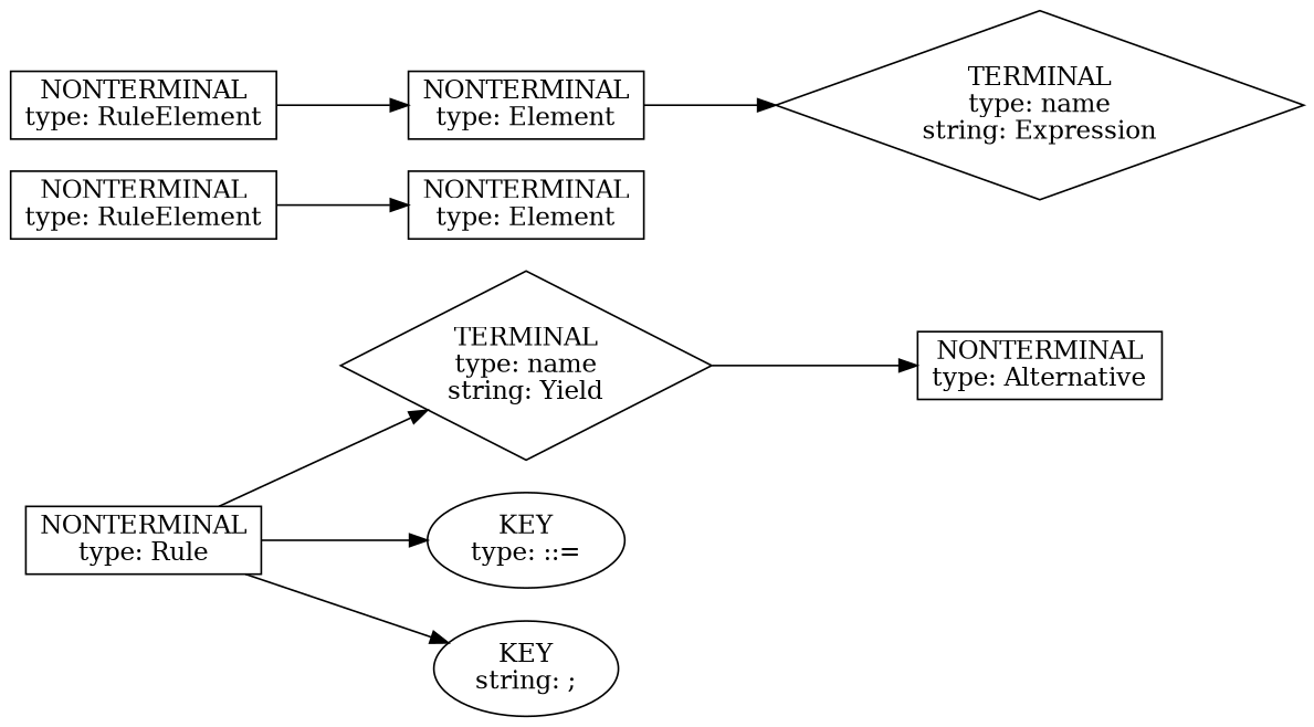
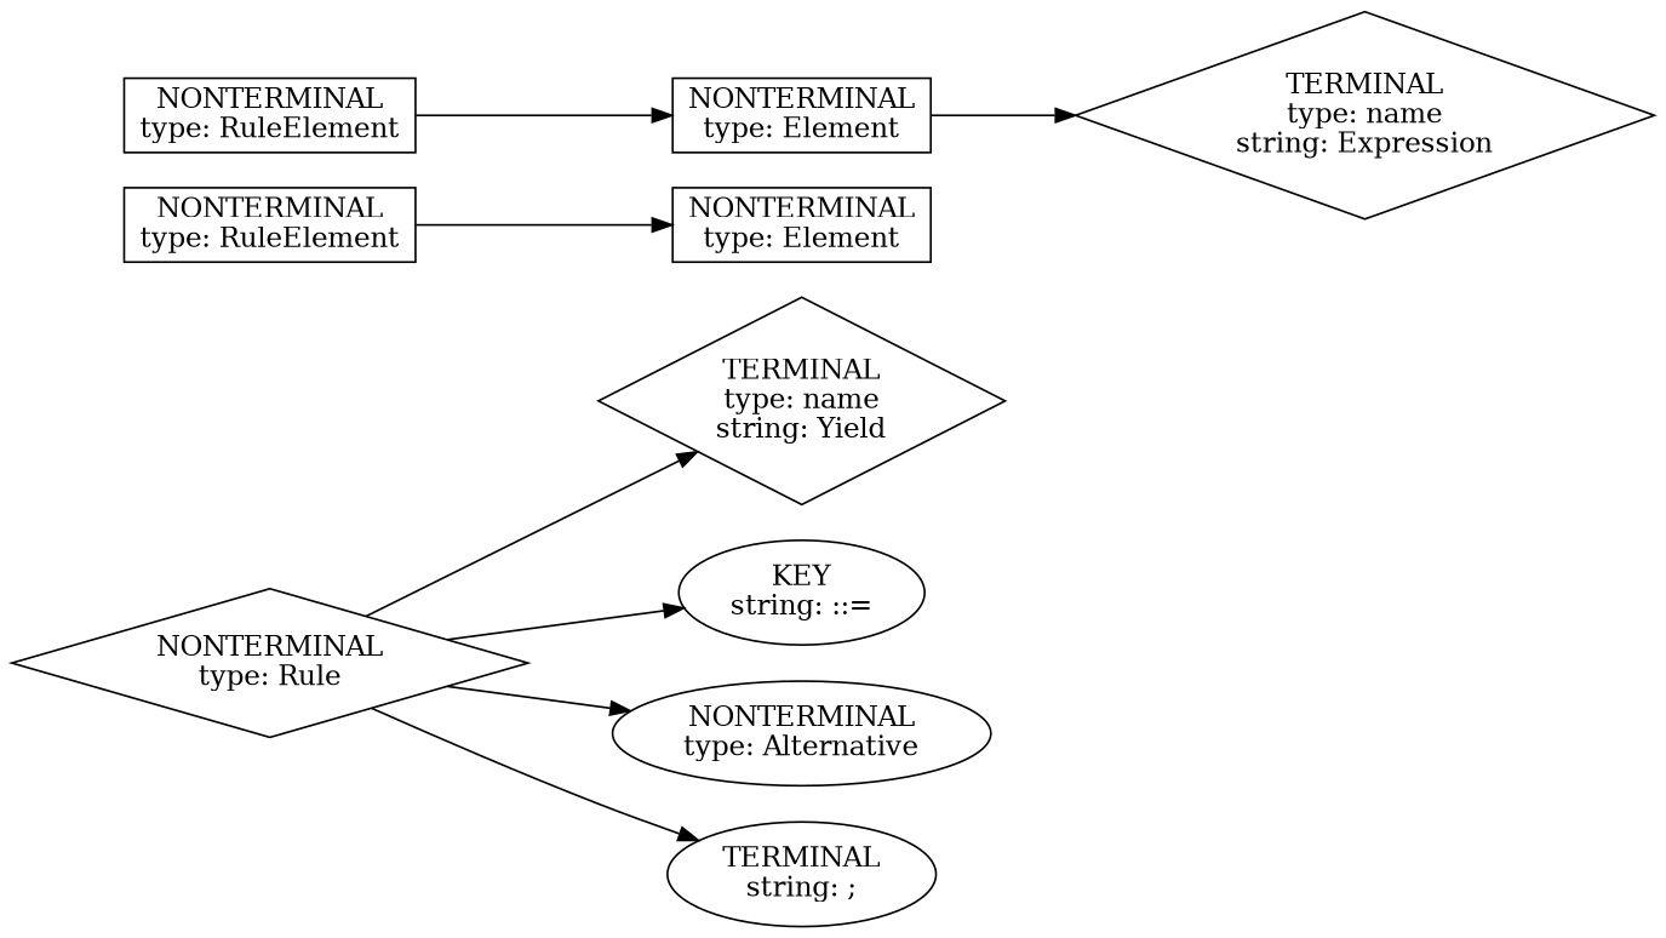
  digraph {
    rankdir=LR
    node [shape=box]
-   n1 [label="NONTERMINAL\ntype: Rule"]
+   n1 [label="NONTERMINAL\ntype: Rule" shape=diamond]
    n2 [label="TERMINAL\ntype: name\nstring: Yield" shape=diamond]
-   n3 [label="KEY\ntype: ::=" shape=oval]
-   n4 [label="NONTERMINAL\ntype: Alternative"]
-   n5 [label="KEY\nstring: ;" shape=oval]
+   n3 [label="KEY\nstring: ::=" shape=oval]
+   n4 [label="NONTERMINAL\ntype: Alternative" shape=ellipse]
+   n5 [label="TERMINAL\nstring: ;" shape=oval]
    n6 [label="NONTERMINAL\ntype: RuleElement"]
    n7 [label="NONTERMINAL\ntype: Element"]
    n8 [label="NONTERMINAL\ntype: RuleElement"]
    n9 [label="NONTERMINAL\ntype: Element"]
    n10 [label="TERMINAL\ntype: name\nstring: Expression" shape=diamond]
    n1 -> n2
    n1 -> n3
-   n2 -> n4
+   n1 -> n4
    n1 -> n5
    n6 -> n7
    n8 -> n9
    n9 -> n10
  }
